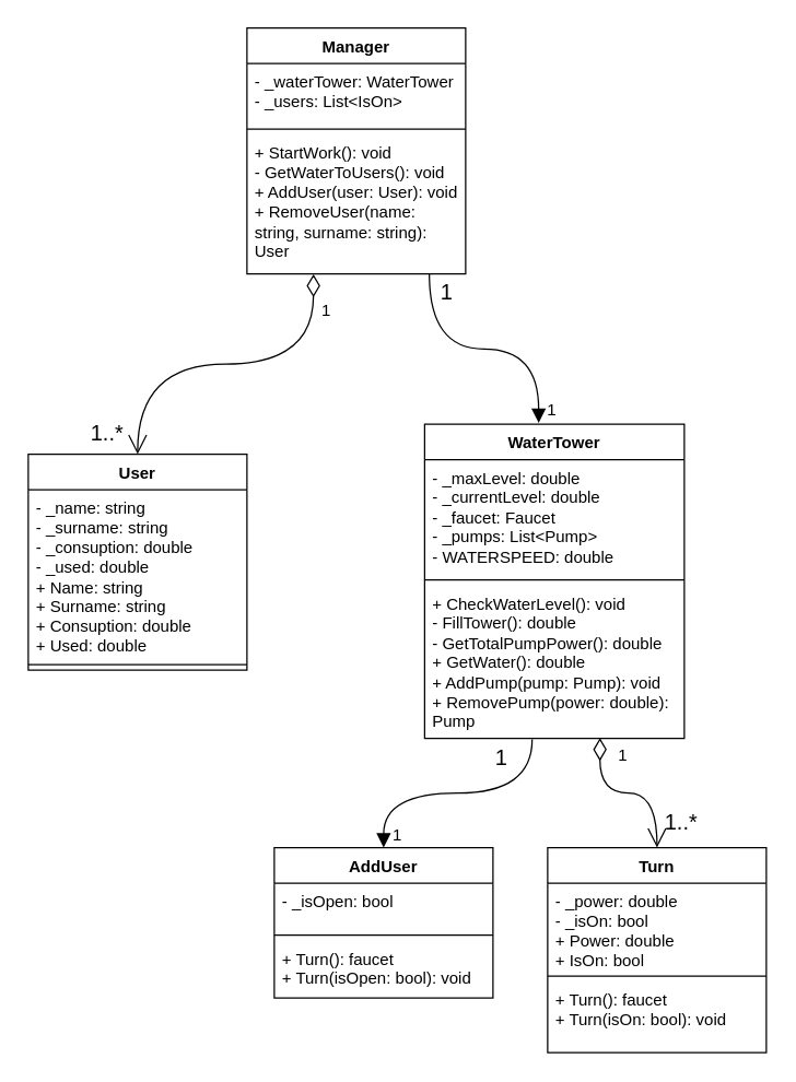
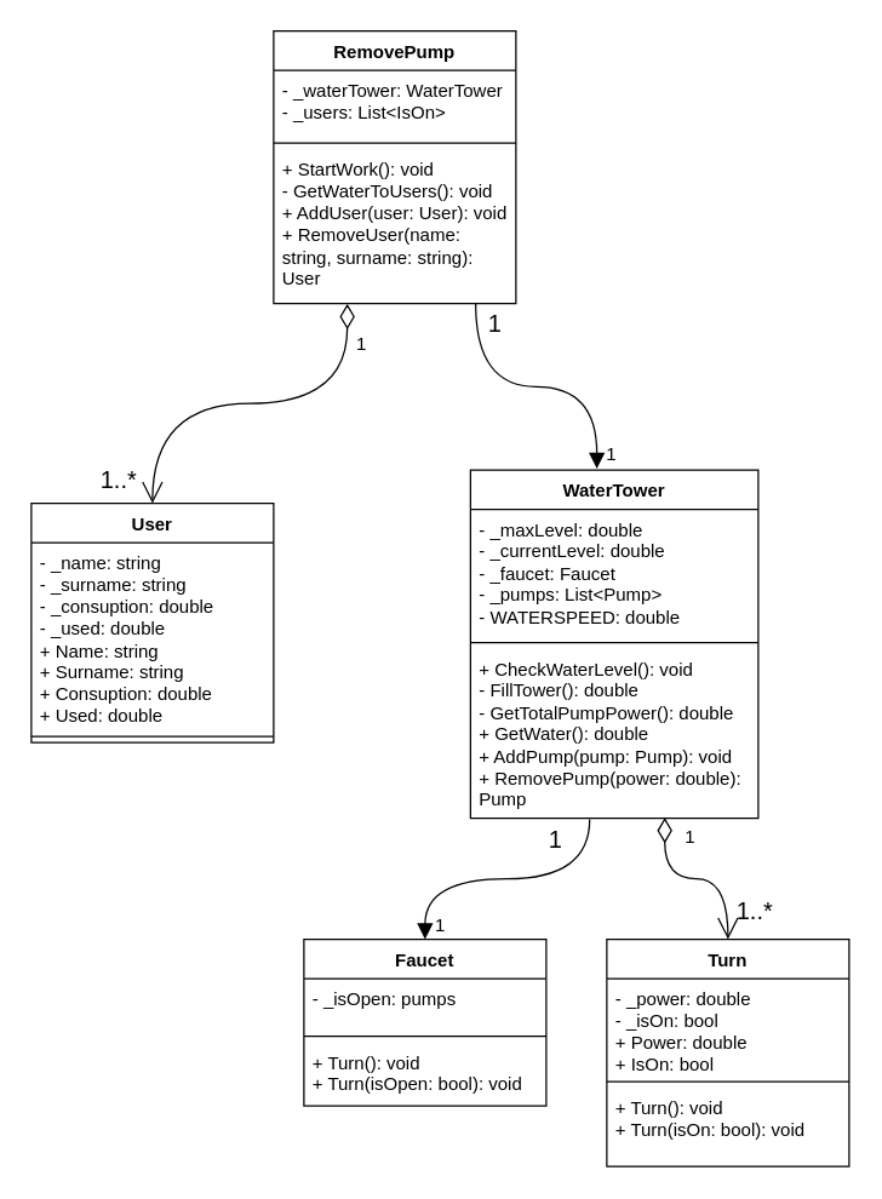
  <mxCell id="0" />
  <mxCell id="1" parent="0" />
  <mxCell id="2" value="WaterTower" style="swimlane;fontStyle=1;align=center;verticalAlign=top;childLayout=stackLayout;horizontal=1;startSize=26;horizontalStack=0;resizeParent=1;resizeParentMax=0;resizeLast=0;collapsible=1;marginBottom=0;whiteSpace=wrap;html=1;" parent="1" vertex="1"><mxGeometry x="310" y="310" width="190" height="230" as="geometry"><mxRectangle x="190" y="100" width="110" height="30" as="alternateBounds" /></mxGeometry></mxCell>
  <mxCell id="3" value="- _maxLevel: double&lt;br&gt;- _currentLevel: double&lt;br&gt;- _faucet: Faucet&lt;br&gt;- _pumps: List&amp;lt;Pump&amp;gt;&lt;br&gt;- WATERSPEED: double" style="text;strokeColor=none;fillColor=none;align=left;verticalAlign=top;spacingLeft=4;spacingRight=4;overflow=hidden;rotatable=0;points=[[0,0.5],[1,0.5]];portConstraint=eastwest;whiteSpace=wrap;html=1;" parent="2" vertex="1"><mxGeometry y="26" width="190" height="84" as="geometry" /></mxCell>
  <mxCell id="4" value="" style="line;strokeWidth=1;fillColor=none;align=left;verticalAlign=middle;spacingTop=-1;spacingLeft=3;spacingRight=3;rotatable=0;labelPosition=right;points=[];portConstraint=eastwest;strokeColor=inherit;" parent="2" vertex="1"><mxGeometry y="110" width="190" height="8" as="geometry" /></mxCell>
  <mxCell id="5" value="+ CheckWaterLevel(): void&lt;br&gt;- FillTower(): double&lt;br&gt;- GetTotalPumpPower(): double&lt;br&gt;+ GetWater(): double&lt;br&gt;+ AddPump(pump: Pump): void&lt;br&gt;+ RemovePump(power: double): Pump" style="text;strokeColor=none;fillColor=none;align=left;verticalAlign=top;spacingLeft=4;spacingRight=4;overflow=hidden;rotatable=0;points=[[0,0.5],[1,0.5]];portConstraint=eastwest;whiteSpace=wrap;html=1;" parent="2" vertex="1"><mxGeometry y="118" width="190" height="112" as="geometry" /></mxCell>
  <mxCell id="6" value="Turn" style="swimlane;fontStyle=1;align=center;verticalAlign=top;childLayout=stackLayout;horizontal=1;startSize=26;horizontalStack=0;resizeParent=1;resizeParentMax=0;resizeLast=0;collapsible=1;marginBottom=0;whiteSpace=wrap;html=1;" parent="1" vertex="1"><mxGeometry x="400" y="620" width="160" height="150" as="geometry" /></mxCell>
  <mxCell id="7" value="- _power: double&lt;br&gt;- _isOn: bool&lt;br&gt;+ Power: double&lt;br&gt;+ IsOn: bool" style="text;strokeColor=none;fillColor=none;align=left;verticalAlign=top;spacingLeft=4;spacingRight=4;overflow=hidden;rotatable=0;points=[[0,0.5],[1,0.5]];portConstraint=eastwest;whiteSpace=wrap;html=1;" parent="6" vertex="1"><mxGeometry y="26" width="160" height="64" as="geometry" /></mxCell>
  <mxCell id="8" value="" style="line;strokeWidth=1;fillColor=none;align=left;verticalAlign=middle;spacingTop=-1;spacingLeft=3;spacingRight=3;rotatable=0;labelPosition=right;points=[];portConstraint=eastwest;strokeColor=inherit;" parent="6" vertex="1"><mxGeometry y="90" width="160" height="8" as="geometry" /></mxCell>
- <mxCell id="9" value="+ Turn(): faucet&lt;br&gt;+ Turn(isOn: bool): void" style="text;strokeColor=none;fillColor=none;align=left;verticalAlign=top;spacingLeft=4;spacingRight=4;overflow=hidden;rotatable=0;points=[[0,0.5],[1,0.5]];portConstraint=eastwest;whiteSpace=wrap;html=1;" parent="6" vertex="1"><mxGeometry y="98" width="160" height="52" as="geometry" /></mxCell>
- <mxCell id="10" value="Manager" style="swimlane;fontStyle=1;align=center;verticalAlign=top;childLayout=stackLayout;horizontal=1;startSize=26;horizontalStack=0;resizeParent=1;resizeParentMax=0;resizeLast=0;collapsible=1;marginBottom=0;whiteSpace=wrap;html=1;" parent="1" vertex="1"><mxGeometry x="180" y="20" width="160" height="180" as="geometry" /></mxCell>
+ <mxCell id="9" value="+ Turn(): void&lt;br&gt;+ Turn(isOn: bool): void" style="text;strokeColor=none;fillColor=none;align=left;verticalAlign=top;spacingLeft=4;spacingRight=4;overflow=hidden;rotatable=0;points=[[0,0.5],[1,0.5]];portConstraint=eastwest;whiteSpace=wrap;html=1;" parent="6" vertex="1"><mxGeometry y="98" width="160" height="52" as="geometry" /></mxCell>
+ <mxCell id="10" value="RemovePump" style="swimlane;fontStyle=1;align=center;verticalAlign=top;childLayout=stackLayout;horizontal=1;startSize=26;horizontalStack=0;resizeParent=1;resizeParentMax=0;resizeLast=0;collapsible=1;marginBottom=0;whiteSpace=wrap;html=1;" parent="1" vertex="1"><mxGeometry x="180" y="20" width="160" height="180" as="geometry" /></mxCell>
  <mxCell id="11" value="- _waterTower: WaterTower&lt;br style=&quot;border-color: var(--border-color);&quot;&gt;- _users: List&amp;lt;IsOn&amp;gt;" style="text;strokeColor=none;fillColor=none;align=left;verticalAlign=top;spacingLeft=4;spacingRight=4;overflow=hidden;rotatable=0;points=[[0,0.5],[1,0.5]];portConstraint=eastwest;whiteSpace=wrap;html=1;" parent="10" vertex="1"><mxGeometry y="26" width="160" height="44" as="geometry" /></mxCell>
  <mxCell id="12" value="" style="line;strokeWidth=1;fillColor=none;align=left;verticalAlign=middle;spacingTop=-1;spacingLeft=3;spacingRight=3;rotatable=0;labelPosition=right;points=[];portConstraint=eastwest;strokeColor=inherit;" parent="10" vertex="1"><mxGeometry y="70" width="160" height="8" as="geometry" /></mxCell>
  <mxCell id="13" value="+ StartWork(): void&lt;br&gt;- GetWaterToUsers(): void&lt;br&gt;+ AddUser(user: User): void&lt;br&gt;+ RemoveUser(name: string, surname: string): User" style="text;strokeColor=none;fillColor=none;align=left;verticalAlign=top;spacingLeft=4;spacingRight=4;overflow=hidden;rotatable=0;points=[[0,0.5],[1,0.5]];portConstraint=eastwest;whiteSpace=wrap;html=1;" parent="10" vertex="1"><mxGeometry y="78" width="160" height="102" as="geometry" /></mxCell>
  <mxCell id="14" value="User" style="swimlane;fontStyle=1;align=center;verticalAlign=top;childLayout=stackLayout;horizontal=1;startSize=26;horizontalStack=0;resizeParent=1;resizeParentMax=0;resizeLast=0;collapsible=1;marginBottom=0;whiteSpace=wrap;html=1;" parent="1" vertex="1"><mxGeometry x="20" y="332" width="160" height="158" as="geometry" /></mxCell>
  <mxCell id="15" value="- _name: string&lt;br&gt;- _surname: string&lt;br&gt;- _consuption: double&lt;br&gt;- _used: double&lt;br&gt;+ Name: string&lt;br&gt;+ Surname: string&lt;br&gt;+ Consuption: double&lt;br&gt;+ Used: double" style="text;strokeColor=none;fillColor=none;align=left;verticalAlign=top;spacingLeft=4;spacingRight=4;overflow=hidden;rotatable=0;points=[[0,0.5],[1,0.5]];portConstraint=eastwest;whiteSpace=wrap;html=1;" parent="14" vertex="1"><mxGeometry y="26" width="160" height="124" as="geometry" /></mxCell>
  <mxCell id="16" value="" style="line;strokeWidth=1;fillColor=none;align=left;verticalAlign=middle;spacingTop=-1;spacingLeft=3;spacingRight=3;rotatable=0;labelPosition=right;points=[];portConstraint=eastwest;strokeColor=inherit;" parent="14" vertex="1"><mxGeometry y="150" width="160" height="8" as="geometry" /></mxCell>
- <mxCell id="17" value="AddUser" style="swimlane;fontStyle=1;align=center;verticalAlign=top;childLayout=stackLayout;horizontal=1;startSize=26;horizontalStack=0;resizeParent=1;resizeParentMax=0;resizeLast=0;collapsible=1;marginBottom=0;whiteSpace=wrap;html=1;" parent="1" vertex="1"><mxGeometry x="200" y="620" width="160" height="110" as="geometry" /></mxCell>
- <mxCell id="18" value="- _isOpen: bool" style="text;strokeColor=none;fillColor=none;align=left;verticalAlign=top;spacingLeft=4;spacingRight=4;overflow=hidden;rotatable=0;points=[[0,0.5],[1,0.5]];portConstraint=eastwest;whiteSpace=wrap;html=1;" parent="17" vertex="1"><mxGeometry y="26" width="160" height="34" as="geometry" /></mxCell>
+ <mxCell id="17" value="Faucet" style="swimlane;fontStyle=1;align=center;verticalAlign=top;childLayout=stackLayout;horizontal=1;startSize=26;horizontalStack=0;resizeParent=1;resizeParentMax=0;resizeLast=0;collapsible=1;marginBottom=0;whiteSpace=wrap;html=1;" parent="1" vertex="1"><mxGeometry x="200" y="620" width="160" height="110" as="geometry" /></mxCell>
+ <mxCell id="18" value="- _isOpen: pumps" style="text;strokeColor=none;fillColor=none;align=left;verticalAlign=top;spacingLeft=4;spacingRight=4;overflow=hidden;rotatable=0;points=[[0,0.5],[1,0.5]];portConstraint=eastwest;whiteSpace=wrap;html=1;" parent="17" vertex="1"><mxGeometry y="26" width="160" height="34" as="geometry" /></mxCell>
  <mxCell id="19" value="" style="line;strokeWidth=1;fillColor=none;align=left;verticalAlign=middle;spacingTop=-1;spacingLeft=3;spacingRight=3;rotatable=0;labelPosition=right;points=[];portConstraint=eastwest;strokeColor=inherit;" parent="17" vertex="1"><mxGeometry y="60" width="160" height="8" as="geometry" /></mxCell>
- <mxCell id="20" value="+ Turn(): faucet&lt;br&gt;+ Turn(isOpen: bool): void" style="text;strokeColor=none;fillColor=none;align=left;verticalAlign=top;spacingLeft=4;spacingRight=4;overflow=hidden;rotatable=0;points=[[0,0.5],[1,0.5]];portConstraint=eastwest;whiteSpace=wrap;html=1;" parent="17" vertex="1"><mxGeometry y="68" width="160" height="42" as="geometry" /></mxCell>
+ <mxCell id="20" value="+ Turn(): void&lt;br&gt;+ Turn(isOpen: bool): void" style="text;strokeColor=none;fillColor=none;align=left;verticalAlign=top;spacingLeft=4;spacingRight=4;overflow=hidden;rotatable=0;points=[[0,0.5],[1,0.5]];portConstraint=eastwest;whiteSpace=wrap;html=1;" parent="17" vertex="1"><mxGeometry y="68" width="160" height="42" as="geometry" /></mxCell>
  <mxCell id="21" value="1" style="endArrow=open;html=1;endSize=12;startArrow=diamondThin;startSize=14;startFill=0;edgeStyle=orthogonalEdgeStyle;align=left;verticalAlign=bottom;rounded=0;fontSize=12;curved=1;exitX=0.675;exitY=0.997;exitDx=0;exitDy=0;exitPerimeter=0;entryX=0.5;entryY=0;entryDx=0;entryDy=0;" edge="1" parent="1" source="5" target="6"><mxGeometry x="-0.638" y="12" relative="1" as="geometry"><mxPoint x="220" y="410" as="sourcePoint" /><mxPoint x="380" y="410" as="targetPoint" /><mxPoint as="offset" /></mxGeometry></mxCell>
  <mxCell id="22" value="1" style="endArrow=open;html=1;endSize=12;startArrow=diamondThin;startSize=14;startFill=0;edgeStyle=orthogonalEdgeStyle;align=left;verticalAlign=bottom;rounded=0;fontSize=12;curved=1;exitX=0.304;exitY=1.002;exitDx=0;exitDy=0;exitPerimeter=0;entryX=0.5;entryY=0;entryDx=0;entryDy=0;" edge="1" parent="1" source="13" target="14"><mxGeometry x="-0.727" y="4" relative="1" as="geometry"><mxPoint x="170" y="250" as="sourcePoint" /><mxPoint x="330" y="250" as="targetPoint" /><mxPoint as="offset" /></mxGeometry></mxCell>
  <mxCell id="23" value="1" style="endArrow=block;endFill=1;html=1;edgeStyle=orthogonalEdgeStyle;align=left;verticalAlign=top;rounded=0;fontSize=12;startSize=8;endSize=8;curved=1;entryX=0.439;entryY=-0.004;entryDx=0;entryDy=0;entryPerimeter=0;exitX=0.834;exitY=1.002;exitDx=0;exitDy=0;exitPerimeter=0;" edge="1" parent="1" source="13" target="2"><mxGeometry x="0.761" y="5" relative="1" as="geometry"><mxPoint x="280" y="222" as="sourcePoint" /><mxPoint x="360" y="250" as="targetPoint" /><mxPoint as="offset" /></mxGeometry></mxCell>
  <mxCell id="24" value="1" style="edgeLabel;resizable=0;html=1;align=left;verticalAlign=bottom;fontSize=16;" connectable="0" vertex="1" parent="23"><mxGeometry x="-1" relative="1" as="geometry"><mxPoint x="7" y="24" as="offset" /></mxGeometry></mxCell>
  <mxCell id="25" value="1" style="endArrow=block;endFill=1;html=1;edgeStyle=orthogonalEdgeStyle;align=left;verticalAlign=top;rounded=0;fontSize=12;startSize=8;endSize=8;curved=1;exitX=0.414;exitY=1.007;exitDx=0;exitDy=0;exitPerimeter=0;entryX=0.5;entryY=0;entryDx=0;entryDy=0;" edge="1" parent="1" source="5" target="17"><mxGeometry x="0.761" y="5" relative="1" as="geometry"><mxPoint x="273" y="161" as="sourcePoint" /><mxPoint x="415" y="270" as="targetPoint" /><mxPoint as="offset" /></mxGeometry></mxCell>
  <mxCell id="26" value="1" style="edgeLabel;resizable=0;html=1;align=left;verticalAlign=bottom;fontSize=16;" connectable="0" vertex="1" parent="25"><mxGeometry x="-1" relative="1" as="geometry"><mxPoint x="-29" y="24" as="offset" /></mxGeometry></mxCell>
  <mxCell id="27" value="1..*" style="text;strokeColor=none;fillColor=none;align=left;verticalAlign=top;spacingLeft=4;spacingRight=4;overflow=hidden;rotatable=0;points=[[0,0.5],[1,0.5]];portConstraint=eastwest;whiteSpace=wrap;html=1;fontSize=16;" vertex="1" parent="1"><mxGeometry x="480" y="585" width="60" height="20" as="geometry" /></mxCell>
  <mxCell id="28" value="1..*" style="text;strokeColor=none;fillColor=none;align=left;verticalAlign=top;spacingLeft=4;spacingRight=4;overflow=hidden;rotatable=0;points=[[0,0.5],[1,0.5]];portConstraint=eastwest;whiteSpace=wrap;html=1;fontSize=16;" vertex="1" parent="1"><mxGeometry x="60" y="300" width="60" height="20" as="geometry" /></mxCell>
